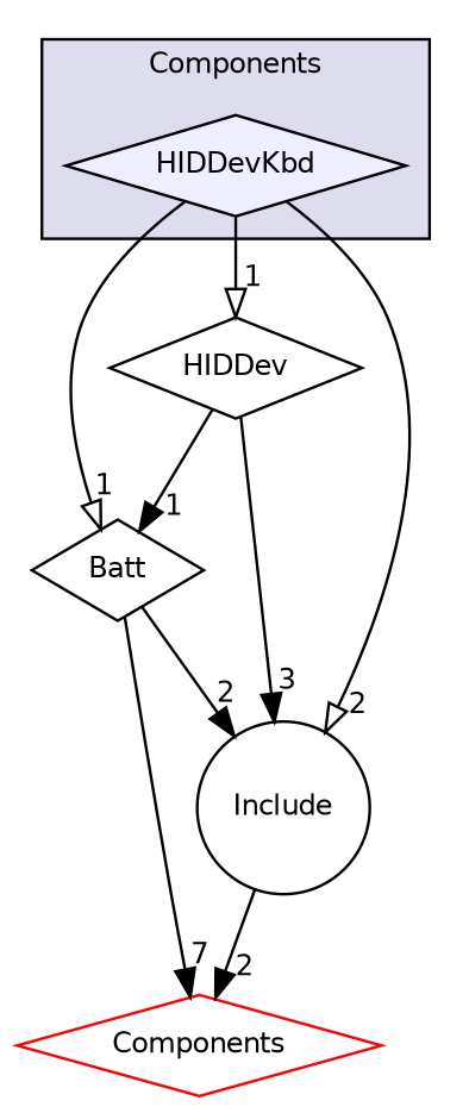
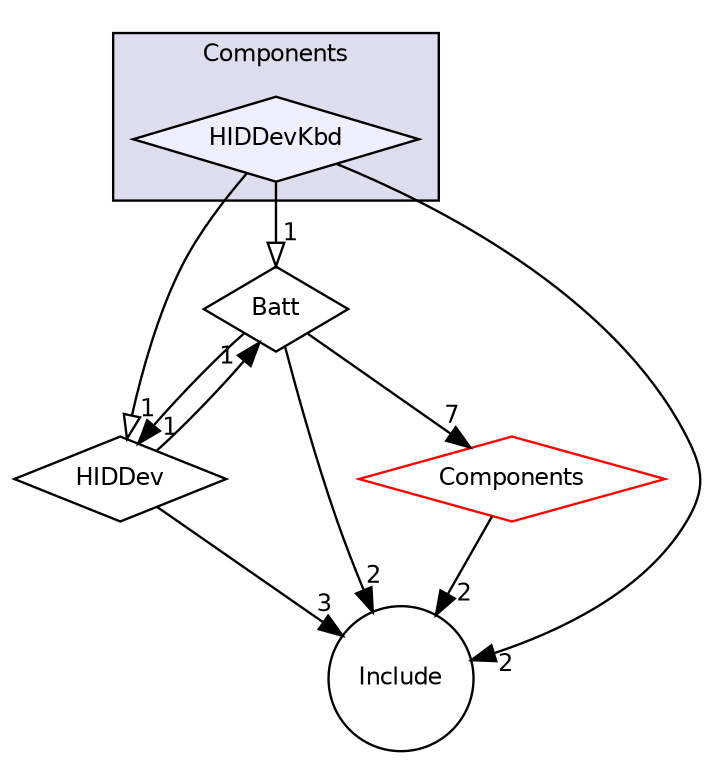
  digraph {
    compound=true
    node [fontname=Helvetica fontsize=10 shape=diamond]
    edge [arrowhead=normal headlabel=1 labeldistance=1.5 labelfontname=Helvetica labelfontsize=10]
    n1 [fillcolor="#eeeeff" label=HIDDevKbd pencolor=black style=filled]
    n2 [label=Batt]
    n3 [label=HIDDev]
    n4 [label=Include shape=circle]
    n5 [color=red fillcolor=white label=Components style=filled]
    subgraph cluster_1 {
      bgcolor="#ddddee"
      fontname=Helvetica
      fontsize=10
      label=Components
      pencolor=black
      n1
    }
    n1 -> n2 [arrowhead=onormal]
    n1 -> n3 [arrowhead=onormal]
-   n1 -> n4 [arrowhead=onormal headlabel=2]
+   n1 -> n4 [headlabel=2]
+   n2 -> n3
    n2 -> n4 [headlabel=2]
    n2 -> n5 [headlabel=7]
    n3 -> n2
    n3 -> n4 [headlabel=3]
-   n4 -> n5 [headlabel=2]
+   n5 -> n4 [headlabel=2]
  }
